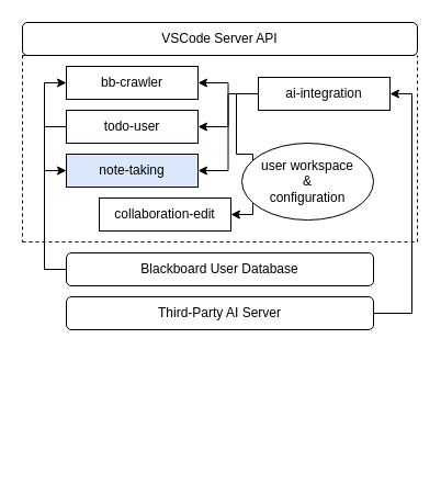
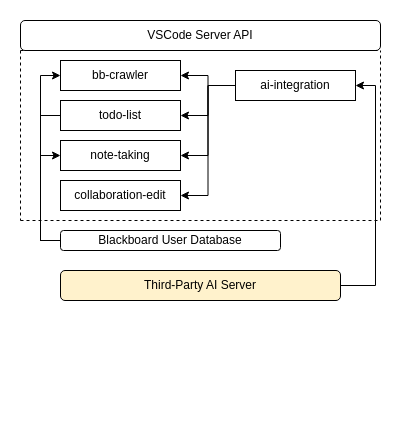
  <mxCell id="0" />
  <mxCell id="1" parent="0" />
  <mxCell id="2" value="VSCode Server API" style="rounded=1;whiteSpace=wrap;html=1;" vertex="1" parent="1"><mxGeometry x="20" y="20" width="360" height="30" as="geometry" /></mxCell>
  <mxCell id="3" style="edgeStyle=orthogonalEdgeStyle;rounded=0;orthogonalLoop=1;jettySize=auto;html=1;exitX=0;exitY=0.5;exitDx=0;exitDy=0;entryX=0;entryY=0.5;entryDx=0;entryDy=0;" edge="1" parent="1" source="6" target="7"><mxGeometry relative="1" as="geometry" /></mxCell>
  <mxCell id="4" style="edgeStyle=orthogonalEdgeStyle;rounded=0;orthogonalLoop=1;jettySize=auto;html=1;entryX=0;entryY=0.5;entryDx=0;entryDy=0;exitX=0;exitY=0.5;exitDx=0;exitDy=0;endArrow=none;" edge="1" parent="1" source="6" target="8"><mxGeometry relative="1" as="geometry" /></mxCell>
  <mxCell id="5" style="edgeStyle=orthogonalEdgeStyle;rounded=0;orthogonalLoop=1;jettySize=auto;html=1;exitX=0;exitY=0.5;exitDx=0;exitDy=0;entryX=0;entryY=0.5;entryDx=0;entryDy=0;" edge="1" parent="1" source="6" target="15"><mxGeometry relative="1" as="geometry" /></mxCell>
- <mxCell id="6" value="Blackboard User Database" style="rounded=1;whiteSpace=wrap;html=1;" vertex="1" parent="1"><mxGeometry x="60" y="230" width="280" height="30" as="geometry" /></mxCell>
+ <mxCell id="6" value="Blackboard User Database" style="rounded=1;whiteSpace=wrap;html=1;" vertex="1" parent="1"><mxGeometry x="60" y="230" width="220" height="20" as="geometry" /></mxCell>
  <mxCell id="7" value="bb-crawler" style="rounded=0;whiteSpace=wrap;html=1;" vertex="1" parent="1"><mxGeometry x="60" y="60" width="120" height="30" as="geometry" /></mxCell>
- <mxCell id="8" value="todo-user" style="rounded=0;whiteSpace=wrap;html=1;" vertex="1" parent="1"><mxGeometry x="60" y="100" width="120" height="30" as="geometry" /></mxCell>
+ <mxCell id="8" value="todo-list" style="rounded=0;whiteSpace=wrap;html=1;" vertex="1" parent="1"><mxGeometry x="60" y="100" width="120" height="30" as="geometry" /></mxCell>
  <mxCell id="9" style="edgeStyle=orthogonalEdgeStyle;rounded=0;orthogonalLoop=1;jettySize=auto;html=1;entryX=1;entryY=0.5;entryDx=0;entryDy=0;" edge="1" parent="1" source="13" target="7"><mxGeometry relative="1" as="geometry" /></mxCell>
  <mxCell id="10" style="edgeStyle=orthogonalEdgeStyle;rounded=0;orthogonalLoop=1;jettySize=auto;html=1;entryX=1;entryY=0.5;entryDx=0;entryDy=0;" edge="1" parent="1" source="13" target="8"><mxGeometry relative="1" as="geometry" /></mxCell>
  <mxCell id="11" style="edgeStyle=orthogonalEdgeStyle;rounded=0;orthogonalLoop=1;jettySize=auto;html=1;entryX=1;entryY=0.5;entryDx=0;entryDy=0;" edge="1" parent="1" source="13" target="15"><mxGeometry relative="1" as="geometry" /></mxCell>
  <mxCell id="12" style="edgeStyle=orthogonalEdgeStyle;rounded=0;orthogonalLoop=1;jettySize=auto;html=1;entryX=1;entryY=0.5;entryDx=0;entryDy=0;" edge="1" parent="1" source="13" target="14"><mxGeometry relative="1" as="geometry" /></mxCell>
  <mxCell id="13" value="ai-integration" style="rounded=0;whiteSpace=wrap;html=1;" vertex="1" parent="1"><mxGeometry x="235" y="70" width="120" height="30" as="geometry" /></mxCell>
- <mxCell id="14" value="collaboration-edit" style="rounded=0;whiteSpace=wrap;html=1;" vertex="1" parent="1"><mxGeometry x="90" y="180" width="120" height="30" as="geometry" /></mxCell>
- <mxCell id="15" value="note-taking" style="rounded=0;whiteSpace=wrap;html=1;fillColor=#dae8fc;" vertex="1" parent="1"><mxGeometry x="60" y="140" width="120" height="30" as="geometry" /></mxCell>
+ <mxCell id="14" value="collaboration-edit" style="rounded=0;whiteSpace=wrap;html=1;" vertex="1" parent="1"><mxGeometry x="60" y="180" width="120" height="30" as="geometry" /></mxCell>
+ <mxCell id="15" value="note-taking" style="rounded=0;whiteSpace=wrap;html=1;" vertex="1" parent="1"><mxGeometry x="60" y="140" width="120" height="30" as="geometry" /></mxCell>
  <mxCell id="16" value="" style="endArrow=none;dashed=1;html=1;rounded=0;" edge="1" parent="1"><mxGeometry width="50" height="50" relative="1" as="geometry"><mxPoint x="20" y="50" as="sourcePoint" /><mxPoint x="380" y="50" as="targetPoint" /></mxGeometry></mxCell>
  <mxCell id="17" value="" style="endArrow=none;dashed=1;html=1;rounded=0;" edge="1" parent="1"><mxGeometry width="50" height="50" relative="1" as="geometry"><mxPoint x="20" y="220" as="sourcePoint" /><mxPoint x="380" y="220" as="targetPoint" /></mxGeometry></mxCell>
  <mxCell id="18" value="" style="endArrow=none;dashed=1;html=1;rounded=0;" edge="1" parent="1"><mxGeometry width="50" height="50" relative="1" as="geometry"><mxPoint x="380" y="220" as="sourcePoint" /><mxPoint x="380" y="50" as="targetPoint" /></mxGeometry></mxCell>
  <mxCell id="19" value="" style="endArrow=none;dashed=1;html=1;rounded=0;" edge="1" parent="1"><mxGeometry width="50" height="50" relative="1" as="geometry"><mxPoint x="20" y="50" as="sourcePoint" /><mxPoint x="20" y="220" as="targetPoint" /></mxGeometry></mxCell>
- <mxCell id="20" value="user workspace&lt;br&gt;&amp;amp;&lt;br&gt;configuration" style="ellipse;whiteSpace=wrap;html=1;" vertex="1" parent="1"><mxGeometry x="220" y="130" width="120" height="70" as="geometry" /></mxCell>
  <mxCell id="21" style="edgeStyle=orthogonalEdgeStyle;rounded=0;orthogonalLoop=1;jettySize=auto;html=1;exitX=1;exitY=0.5;exitDx=0;exitDy=0;entryX=1;entryY=0.5;entryDx=0;entryDy=0;" edge="1" parent="1" source="22" target="13"><mxGeometry relative="1" as="geometry" /></mxCell>
- <mxCell id="22" value="Third-Party AI Server" style="rounded=1;whiteSpace=wrap;html=1;" vertex="1" parent="1"><mxGeometry x="60" y="270" width="280" height="30" as="geometry" /></mxCell>
+ <mxCell id="22" value="Third-Party AI Server" style="rounded=1;whiteSpace=wrap;html=1;fillColor=#fff2cc;" vertex="1" parent="1"><mxGeometry x="60" y="270" width="280" height="30" as="geometry" /></mxCell>
  <mxCell id="23" value="" style="ellipse;whiteSpace=wrap;html=1;align=center;aspect=fixed;fillColor=none;strokeColor=none;resizable=0;perimeter=centerPerimeter;rotatable=0;allowArrows=0;points=[];outlineConnect=1;" vertex="1" parent="1"><mxGeometry x="180" y="410" width="10" height="10" as="geometry" /></mxCell>
